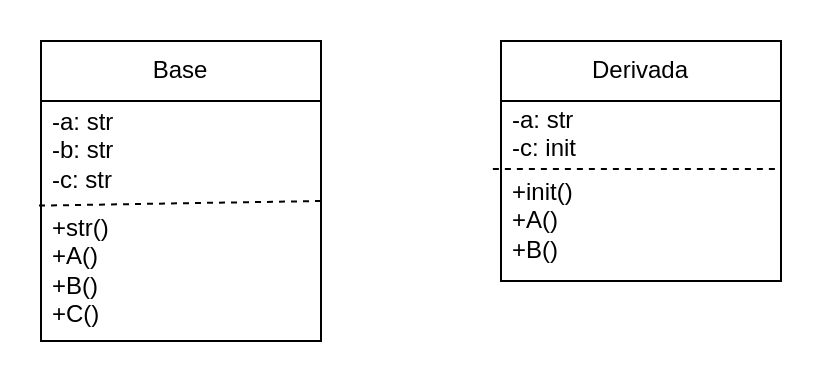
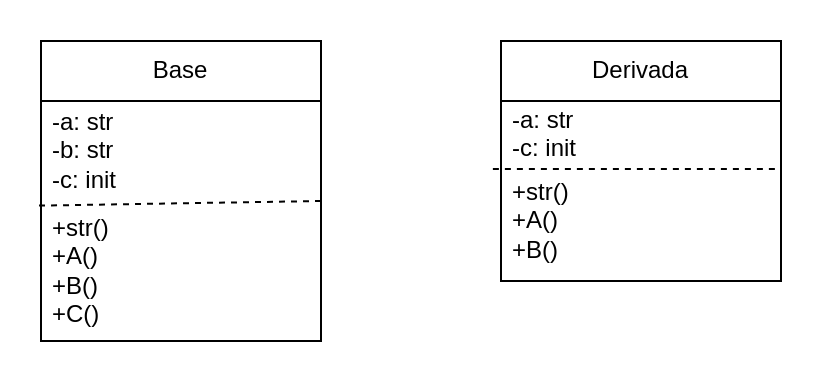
  <mxCell id="0" />
  <mxCell id="1" parent="0" />
  <mxCell id="2" value="Base" style="swimlane;fontStyle=0;childLayout=stackLayout;horizontal=1;startSize=30;horizontalStack=0;resizeParent=1;resizeParentMax=0;resizeLast=0;collapsible=1;marginBottom=0;whiteSpace=wrap;html=1;" vertex="1" parent="1"><mxGeometry x="20" y="20" width="140" height="150" as="geometry" /></mxCell>
- <mxCell id="3" value="-a: str&lt;div&gt;-b: str&lt;/div&gt;&lt;div&gt;-c: str&lt;/div&gt;" style="text;strokeColor=none;fillColor=none;align=left;verticalAlign=middle;spacingLeft=4;spacingRight=4;overflow=hidden;points=[[0,0.5],[1,0.5]];portConstraint=eastwest;rotatable=0;whiteSpace=wrap;html=1;" vertex="1" parent="2"><mxGeometry y="30" width="140" height="50" as="geometry" /></mxCell>
+ <mxCell id="3" value="-a: str&lt;div&gt;-b: str&lt;/div&gt;&lt;div&gt;-c: init&lt;/div&gt;" style="text;strokeColor=none;fillColor=none;align=left;verticalAlign=middle;spacingLeft=4;spacingRight=4;overflow=hidden;points=[[0,0.5],[1,0.5]];portConstraint=eastwest;rotatable=0;whiteSpace=wrap;html=1;" vertex="1" parent="2"><mxGeometry y="30" width="140" height="50" as="geometry" /></mxCell>
  <mxCell id="4" value="" style="endArrow=none;dashed=1;html=1;rounded=0;exitX=-0.014;exitY=0.2;exitDx=0;exitDy=0;exitPerimeter=0;entryX=0.993;entryY=0.167;entryDx=0;entryDy=0;entryPerimeter=0;" edge="1" parent="2"><mxGeometry width="50" height="50" relative="1" as="geometry"><mxPoint x="-0.98" y="82.31" as="sourcePoint" /><mxPoint x="140.0" y="80.0" as="targetPoint" /></mxGeometry></mxCell>
  <mxCell id="5" value="+str()&lt;div&gt;+A()&lt;/div&gt;&lt;div&gt;+B()&lt;/div&gt;&lt;div&gt;+C()&lt;/div&gt;" style="text;strokeColor=none;fillColor=none;align=left;verticalAlign=middle;spacingLeft=4;spacingRight=4;overflow=hidden;points=[[0,0.5],[1,0.5]];portConstraint=eastwest;rotatable=0;whiteSpace=wrap;html=1;" vertex="1" parent="2"><mxGeometry y="80" width="140" height="70" as="geometry" /></mxCell>
  <mxCell id="6" value="Derivada" style="swimlane;fontStyle=0;childLayout=stackLayout;horizontal=1;startSize=30;horizontalStack=0;resizeParent=1;resizeParentMax=0;resizeLast=0;collapsible=1;marginBottom=0;whiteSpace=wrap;html=1;" vertex="1" parent="1"><mxGeometry x="250" y="20" width="140" height="120" as="geometry" /></mxCell>
  <mxCell id="7" value="-a: str&lt;div&gt;-c: init&lt;/div&gt;" style="text;strokeColor=none;fillColor=none;align=left;verticalAlign=middle;spacingLeft=4;spacingRight=4;overflow=hidden;points=[[0,0.5],[1,0.5]];portConstraint=eastwest;rotatable=0;whiteSpace=wrap;html=1;" vertex="1" parent="6"><mxGeometry y="30" width="140" height="30" as="geometry" /></mxCell>
- <mxCell id="8" value="+init()&lt;div&gt;+A()&lt;/div&gt;&lt;div&gt;+B()&lt;/div&gt;" style="text;strokeColor=none;fillColor=none;align=left;verticalAlign=middle;spacingLeft=4;spacingRight=4;overflow=hidden;points=[[0,0.5],[1,0.5]];portConstraint=eastwest;rotatable=0;whiteSpace=wrap;html=1;" vertex="1" parent="6"><mxGeometry y="60" width="140" height="60" as="geometry" /></mxCell>
+ <mxCell id="8" value="+str()&lt;div&gt;+A()&lt;/div&gt;&lt;div&gt;+B()&lt;/div&gt;" style="text;strokeColor=none;fillColor=none;align=left;verticalAlign=middle;spacingLeft=4;spacingRight=4;overflow=hidden;points=[[0,0.5],[1,0.5]];portConstraint=eastwest;rotatable=0;whiteSpace=wrap;html=1;" vertex="1" parent="6"><mxGeometry y="60" width="140" height="60" as="geometry" /></mxCell>
  <mxCell id="9" value="" style="endArrow=none;dashed=1;html=1;rounded=0;exitX=-0.029;exitY=0.067;exitDx=0;exitDy=0;exitPerimeter=0;entryX=0.986;entryY=0.067;entryDx=0;entryDy=0;entryPerimeter=0;" edge="1" parent="6" source="8" target="8"><mxGeometry width="50" height="50" relative="1" as="geometry"><mxPoint x="50" y="90" as="sourcePoint" /><mxPoint x="100" y="40" as="targetPoint" /></mxGeometry></mxCell>
